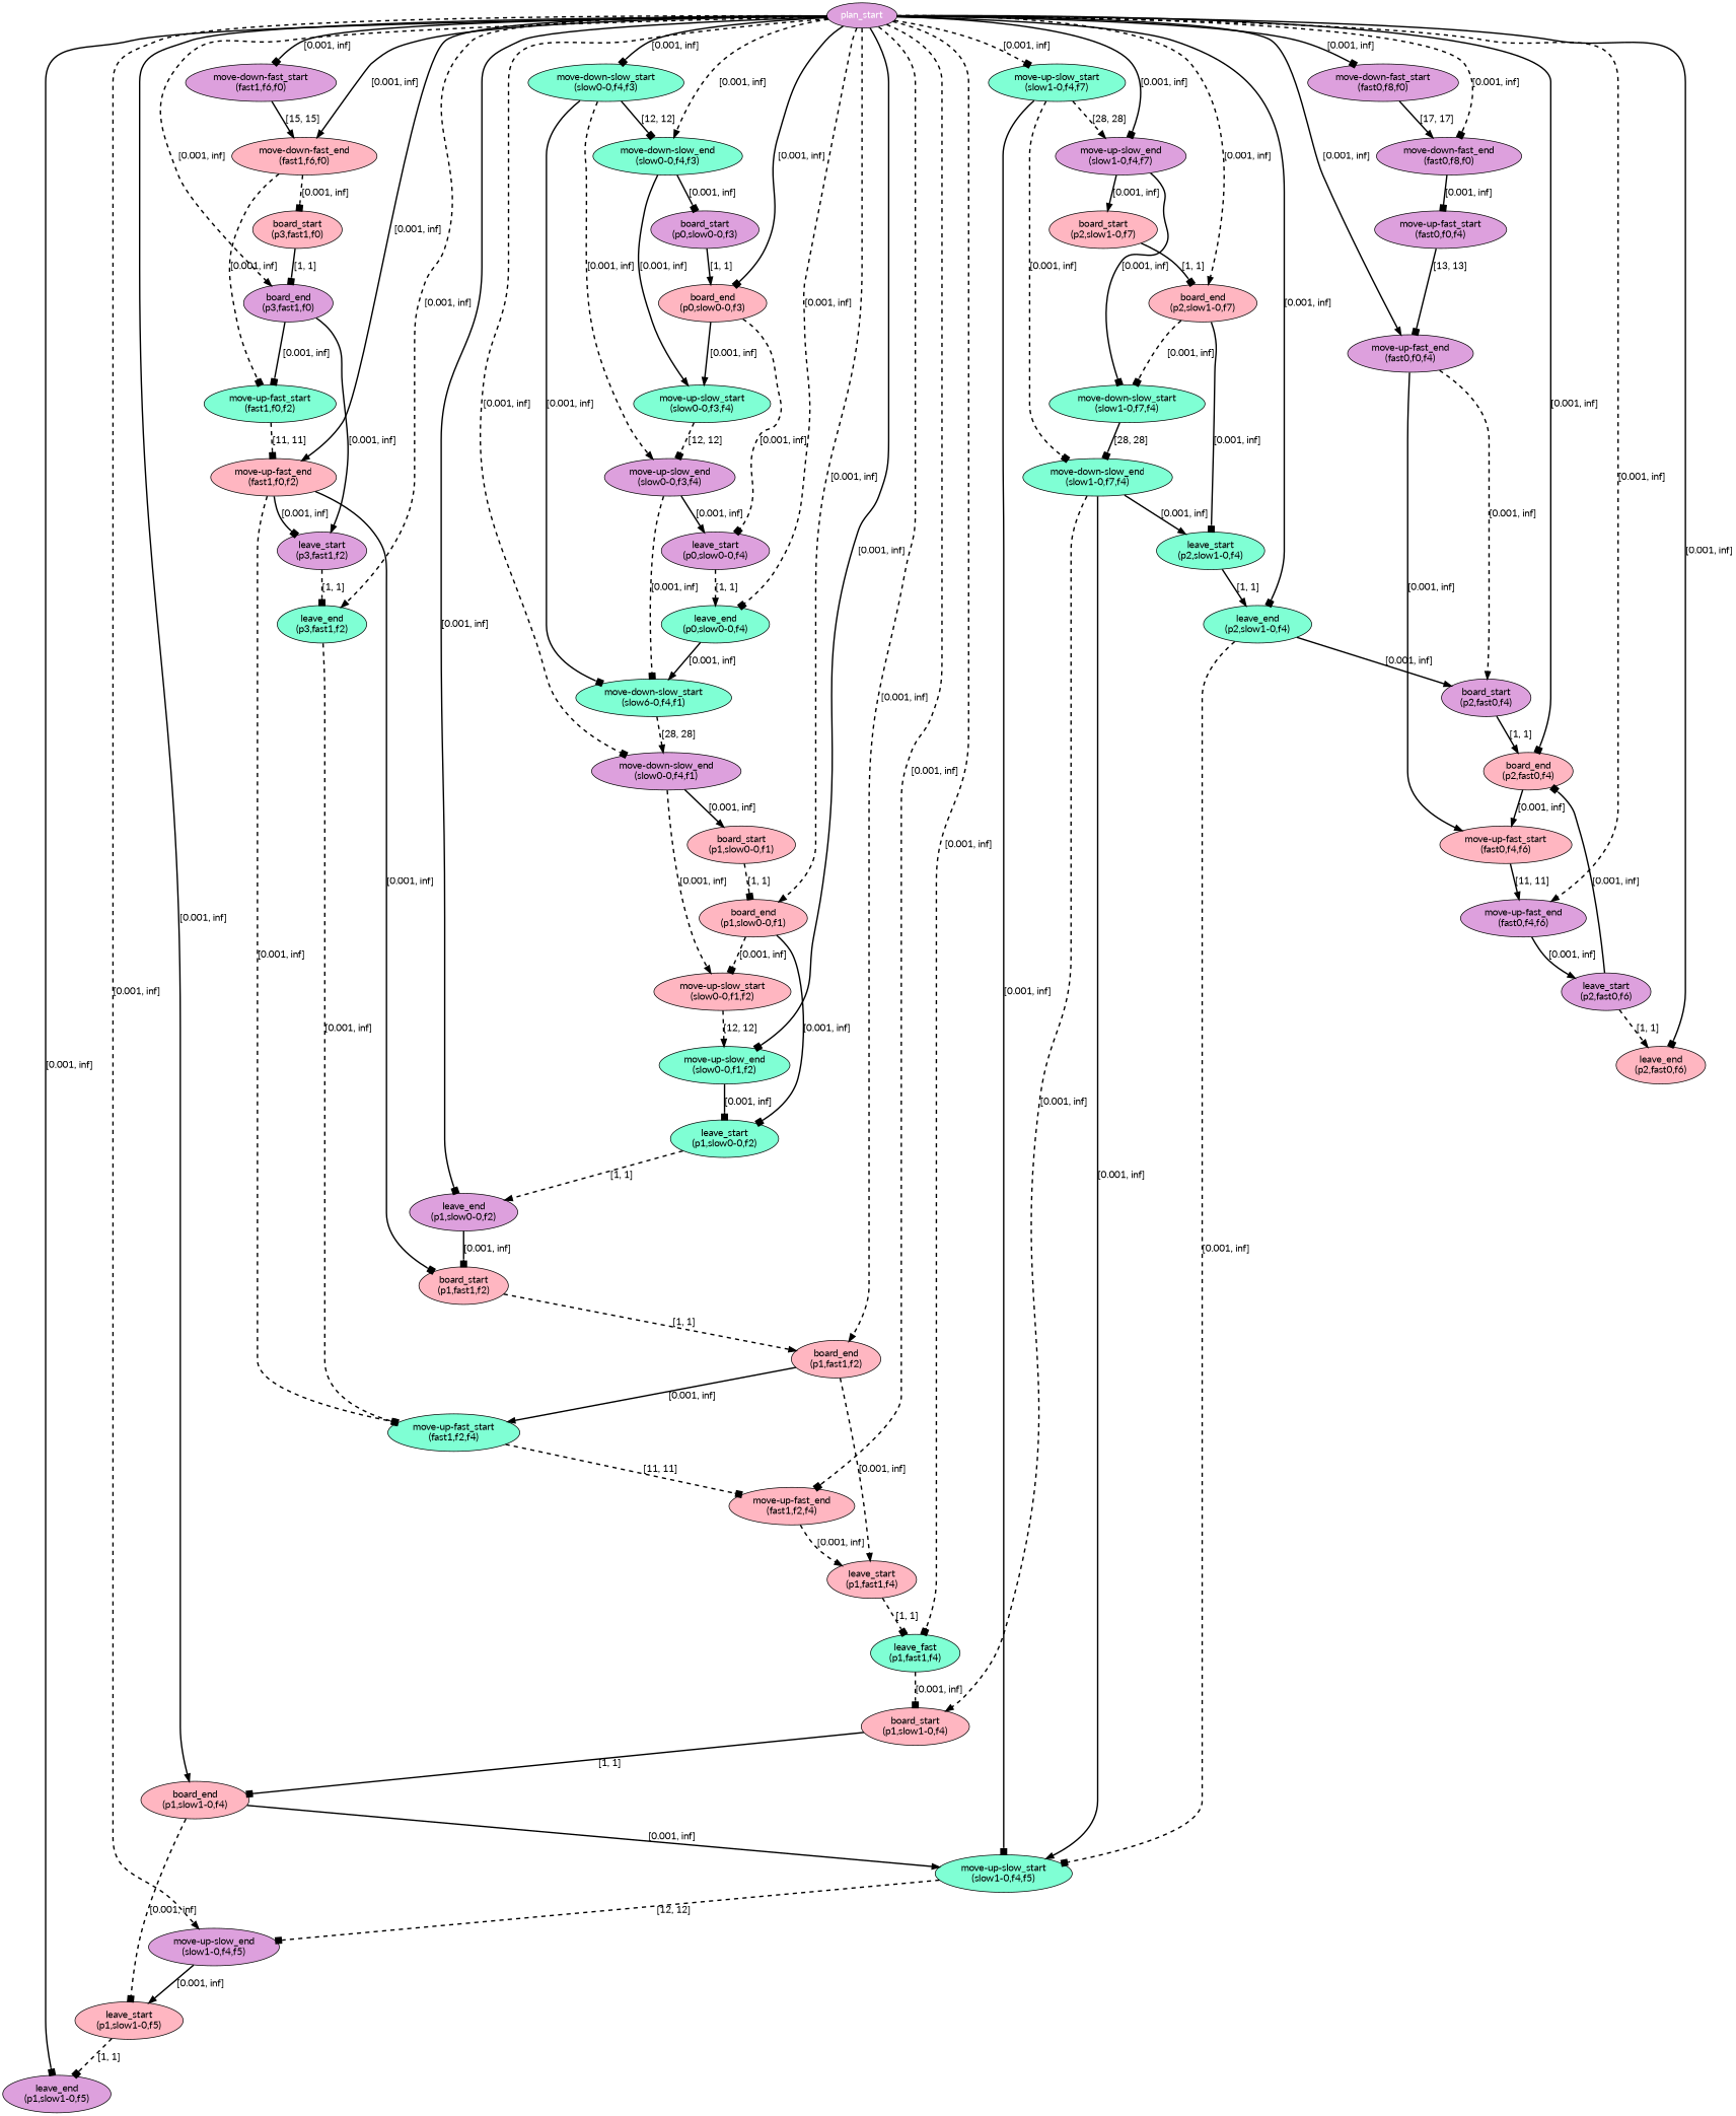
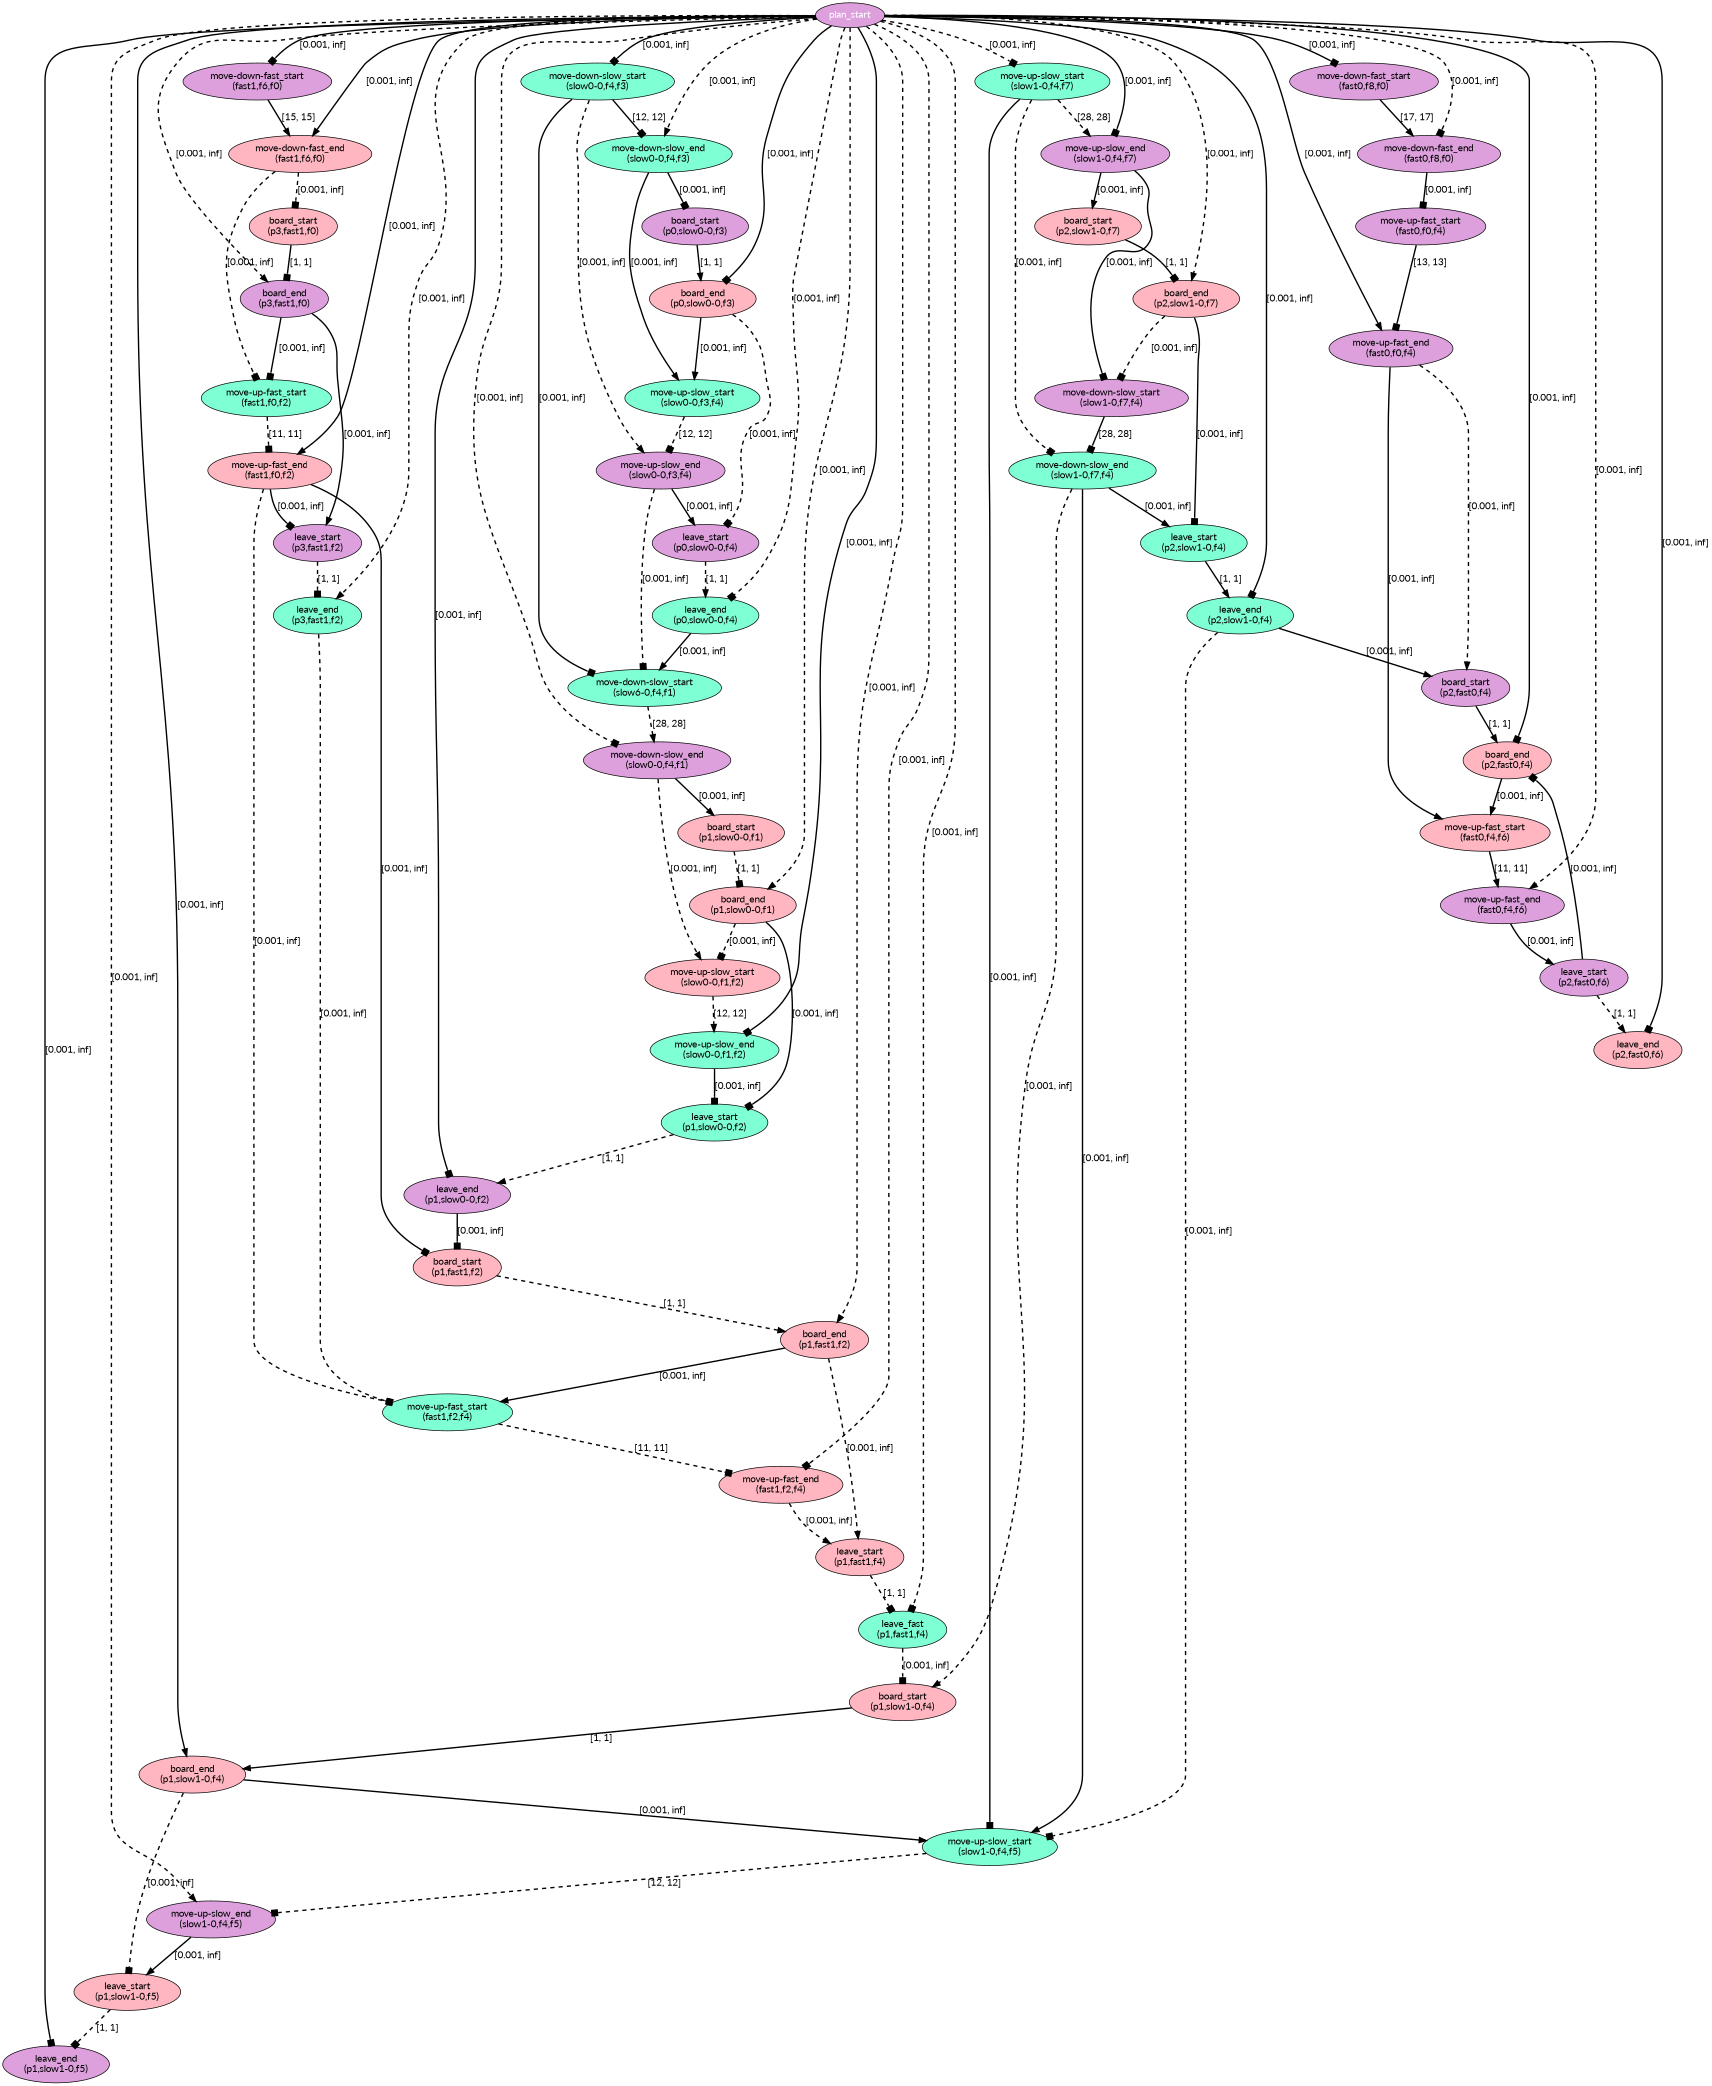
  digraph {
    fontname=Lato
    node [fillcolor=plum fontname=Lato style=filled]
    edge [arrowhead=box color=black fontname=Lato penwidth=2 style=solid]
    n1 [fontcolor=white label=plan_start]
    n2 [fillcolor=aquamarine label="move-down-slow_start\n(slow0-0,f4,f3)"]
    n3 [fillcolor=aquamarine label="move-down-slow_end\n(slow0-0,f4,f3)"]
    n4 [label="move-down-fast_start\n(fast1,f6,f0)"]
    n5 [fillcolor=lightpink label="move-down-fast_end\n(fast1,f6,f0)"]
    n6 [label="move-down-fast_start\n(fast0,f8,f0)"]
    n7 [label="move-down-fast_end\n(fast0,f8,f0)"]
    n8 [fillcolor=aquamarine label="move-up-slow_start\n(slow1-0,f4,f7)"]
    n9 [label="move-up-slow_end\n(slow1-0,f4,f7)"]
    n10 [fillcolor=lightpink label="board_end\n(p0,slow0-0,f3)"]
    n11 [label="board_end\n(p3,fast1,f0)"]
    n12 [fillcolor=lightpink label="move-up-fast_end\n(fast1,f0,f2)"]
    n13 [label="move-up-fast_end\n(fast0,f0,f4)"]
    n14 [fillcolor=aquamarine label="leave_end\n(p0,slow0-0,f4)"]
    n15 [label="move-down-slow_end\n(slow0-0,f4,f1)"]
    n16 [fillcolor=aquamarine label="leave_end\n(p3,fast1,f2)"]
    n17 [fillcolor=lightpink label="board_end\n(p2,slow1-0,f7)"]
    n18 [fillcolor=lightpink label="board_end\n(p1,slow0-0,f1)"]
    n19 [fillcolor=aquamarine label="move-up-slow_end\n(slow0-0,f1,f2)"]
    n20 [fillcolor=aquamarine label="leave_end\n(p2,slow1-0,f4)"]
    n21 [fillcolor=lightpink label="board_end\n(p2,fast0,f4)"]
    n22 [label="move-up-fast_end\n(fast0,f4,f6)"]
    n23 [label="leave_end\n(p1,slow0-0,f2)"]
    n24 [fillcolor=lightpink label="board_end\n(p1,fast1,f2)"]
    n25 [fillcolor=lightpink label="move-up-fast_end\n(fast1,f2,f4)"]
    n26 [fillcolor=lightpink label="leave_end\n(p2,fast0,f6)"]
    n27 [fillcolor=aquamarine label="leave_fast\n(p1,fast1,f4)"]
    n28 [fillcolor=lightpink label="board_end\n(p1,slow1-0,f4)"]
    n29 [label="move-up-slow_end\n(slow1-0,f4,f5)"]
    n30 [label="leave_end\n(p1,slow1-0,f5)"]
    n31 [label="move-up-slow_end\n(slow0-0,f3,f4)"]
    n32 [fillcolor=aquamarine label="move-down-slow_start\n(slow6-0,f4,f1)"]
    n33 [label="board_start\n(p0,slow0-0,f3)"]
    n34 [fillcolor=aquamarine label="move-up-slow_start\n(slow0-0,f3,f4)"]
    n35 [fillcolor=lightpink label="board_start\n(p3,fast1,f0)"]
    n36 [fillcolor=aquamarine label="move-up-fast_start\n(fast1,f0,f2)"]
    n37 [label="move-up-fast_start\n(fast0,f0,f4)"]
    n38 [fillcolor=aquamarine label="move-down-slow_end\n(slow1-0,f7,f4)"]
    n39 [fillcolor=aquamarine label="move-up-slow_start\n(slow1-0,f4,f5)"]
    n40 [fillcolor=lightpink label="board_start\n(p2,slow1-0,f7)"]
-   n41 [fillcolor=aquamarine label="move-down-slow_start\n(slow1-0,f7,f4)"]
+   n41 [label="move-down-slow_start\n(slow1-0,f7,f4)"]
    n42 [label="leave_start\n(p0,slow0-0,f4)"]
    n43 [label="leave_start\n(p3,fast1,f2)"]
    n44 [fillcolor=lightpink label="board_start\n(p1,fast1,f2)"]
    n45 [fillcolor=aquamarine label="move-up-fast_start\n(fast1,f2,f4)"]
    n46 [label="board_start\n(p2,fast0,f4)"]
    n47 [fillcolor=lightpink label="move-up-fast_start\n(fast0,f4,f6)"]
    n48 [fillcolor=lightpink label="board_start\n(p1,slow0-0,f1)"]
    n49 [fillcolor=lightpink label="move-up-slow_start\n(slow0-0,f1,f2)"]
    n50 [fillcolor=aquamarine label="leave_start\n(p2,slow1-0,f4)"]
    n51 [fillcolor=aquamarine label="leave_start\n(p1,slow0-0,f2)"]
    n52 [label="leave_start\n(p2,fast0,f6)"]
    n53 [fillcolor=lightpink label="leave_start\n(p1,fast1,f4)"]
    n54 [fillcolor=lightpink label="board_start\n(p1,slow1-0,f4)"]
    n55 [fillcolor=lightpink label="leave_start\n(p1,slow1-0,f5)"]
    n1 -> n2 [label="[0.001, inf]"]
    n1 -> n3 [arrowhead=normal label="[0.001, inf]" style=dashed]
    n1 -> n4 [label="[0.001, inf]"]
    n1 -> n5 [arrowhead=normal label="[0.001, inf]"]
    n1 -> n6 [label="[0.001, inf]"]
    n1 -> n7 [label="[0.001, inf]" style=dashed]
    n1 -> n8 [label="[0.001, inf]" style=dashed]
    n1 -> n9 [label="[0.001, inf]"]
    n1 -> n10 [label="[0.001, inf]"]
    n1 -> n11 [arrowhead=normal label="[0.001, inf]" style=dashed]
    n1 -> n12 [arrowhead=normal label="[0.001, inf]"]
    n1 -> n13 [arrowhead=normal label="[0.001, inf]"]
    n1 -> n14 [label="[0.001, inf]" style=dashed]
    n1 -> n15 [label="[0.001, inf]" style=dashed]
    n1 -> n16 [arrowhead=normal label="[0.001, inf]" style=dashed]
    n1 -> n17 [arrowhead=normal label="[0.001, inf]" style=dashed]
    n1 -> n18 [arrowhead=normal label="[0.001, inf]" style=dashed]
    n1 -> n19 [label="[0.001, inf]"]
    n1 -> n20 [label="[0.001, inf]"]
    n1 -> n21 [label="[0.001, inf]"]
    n1 -> n22 [arrowhead=normal label="[0.001, inf]" style=dashed]
    n1 -> n23 [label="[0.001, inf]"]
    n1 -> n24 [arrowhead=normal label="[0.001, inf]" style=dashed]
    n1 -> n25 [label="[0.001, inf]" style=dashed]
    n1 -> n26 [label="[0.001, inf]"]
    n1 -> n27 [label="[0.001, inf]" style=dashed]
    n1 -> n28 [arrowhead=normal label="[0.001, inf]"]
    n1 -> n29 [arrowhead=normal label="[0.001, inf]" style=dashed]
    n1 -> n30 [label="[0.001, inf]"]
    n2 -> n3 [label="[12, 12]"]
    n2 -> n31 [arrowhead=normal label="[0.001, inf]" style=dashed]
    n2 -> n32 [label="[0.001, inf]"]
    n3 -> n33 [label="[0.001, inf]"]
    n3 -> n34 [arrowhead=normal label="[0.001, inf]"]
    n4 -> n5 [arrowhead=normal label="[15, 15]"]
    n5 -> n35 [label="[0.001, inf]" style=dashed]
    n5 -> n36 [label="[0.001, inf]" style=dashed]
    n6 -> n7 [arrowhead=normal label="[17, 17]"]
    n7 -> n37 [label="[0.001, inf]"]
    n8 -> n9 [arrowhead=normal label="[28, 28]" style=dashed]
    n8 -> n38 [label="[0.001, inf]" style=dashed]
    n8 -> n39 [label="[0.001, inf]"]
    n9 -> n40 [arrowhead=normal label="[0.001, inf]"]
    n9 -> n41 [label="[0.001, inf]"]
    n10 -> n34 [arrowhead=normal label="[0.001, inf]"]
    n10 -> n42 [label="[0.001, inf]" style=dashed]
    n11 -> n36 [label="[0.001, inf]"]
    n11 -> n43 [arrowhead=normal label="[0.001, inf]"]
    n12 -> n43 [label="[0.001, inf]"]
    n12 -> n44 [label="[0.001, inf]"]
    n12 -> n45 [label="[0.001, inf]" style=dashed]
    n13 -> n46 [arrowhead=normal label="[0.001, inf]" style=dashed]
    n13 -> n47 [arrowhead=normal label="[0.001, inf]"]
    n14 -> n32 [arrowhead=normal label="[0.001, inf]"]
    n15 -> n48 [arrowhead=normal label="[0.001, inf]"]
    n15 -> n49 [arrowhead=normal label="[0.001, inf]" style=dashed]
    n16 -> n45 [label="[0.001, inf]" style=dashed]
    n17 -> n41 [label="[0.001, inf]" style=dashed]
    n17 -> n50 [label="[0.001, inf]"]
    n18 -> n49 [label="[0.001, inf]" style=dashed]
    n18 -> n51 [label="[0.001, inf]"]
    n19 -> n51 [label="[0.001, inf]"]
    n20 -> n39 [label="[0.001, inf]" style=dashed]
    n20 -> n46 [arrowhead=normal label="[0.001, inf]"]
    n21 -> n47 [arrowhead=normal label="[0.001, inf]"]
    n22 -> n52 [arrowhead=normal label="[0.001, inf]"]
    n23 -> n44 [label="[0.001, inf]"]
    n24 -> n45 [arrowhead=normal label="[0.001, inf]"]
    n24 -> n53 [arrowhead=normal label="[0.001, inf]" style=dashed]
    n25 -> n53 [arrowhead=normal label="[0.001, inf]" style=dashed]
    n27 -> n54 [label="[0.001, inf]" style=dashed]
    n28 -> n39 [arrowhead=normal label="[0.001, inf]"]
    n28 -> n55 [label="[0.001, inf]" style=dashed]
    n29 -> n55 [arrowhead=normal label="[0.001, inf]"]
    n31 -> n32 [label="[0.001, inf]" style=dashed]
    n31 -> n42 [arrowhead=normal label="[0.001, inf]"]
    n32 -> n15 [arrowhead=normal label="[28, 28]" style=dashed]
    n33 -> n10 [arrowhead=normal label="[1, 1]"]
    n34 -> n31 [label="[12, 12]" style=dashed]
    n35 -> n11 [label="[1, 1]"]
    n36 -> n12 [label="[11, 11]" style=dashed]
    n37 -> n13 [label="[13, 13]"]
    n38 -> n39 [arrowhead=normal label="[0.001, inf]"]
    n38 -> n50 [arrowhead=normal label="[0.001, inf]"]
    n38 -> n54 [arrowhead=normal label="[0.001, inf]" style=dashed]
    n39 -> n29 [label="[12, 12]" style=dashed]
    n40 -> n17 [label="[1, 1]"]
    n41 -> n38 [label="[28, 28]"]
    n42 -> n14 [arrowhead=normal label="[1, 1]" style=dashed]
    n43 -> n16 [label="[1, 1]" style=dashed]
    n44 -> n24 [arrowhead=normal label="[1, 1]" style=dashed]
    n45 -> n25 [label="[11, 11]" style=dashed]
    n46 -> n21 [arrowhead=normal label="[1, 1]"]
    n47 -> n22 [arrowhead=normal label="[11, 11]"]
    n48 -> n18 [label="[1, 1]" style=dashed]
    n49 -> n19 [arrowhead=normal label="[12, 12]" style=dashed]
    n50 -> n20 [arrowhead=normal label="[1, 1]"]
    n51 -> n23 [arrowhead=normal label="[1, 1]" style=dashed]
    n52 -> n21 [label="[0.001, inf]"]
    n52 -> n26 [arrowhead=normal label="[1, 1]" style=dashed]
    n53 -> n27 [label="[1, 1]" style=dashed]
-   n54 -> n28 [label="[1, 1]"]
+   n54 -> n28 [arrowhead=normal label="[1, 1]"]
    n55 -> n30 [label="[1, 1]" style=dashed]
  }
